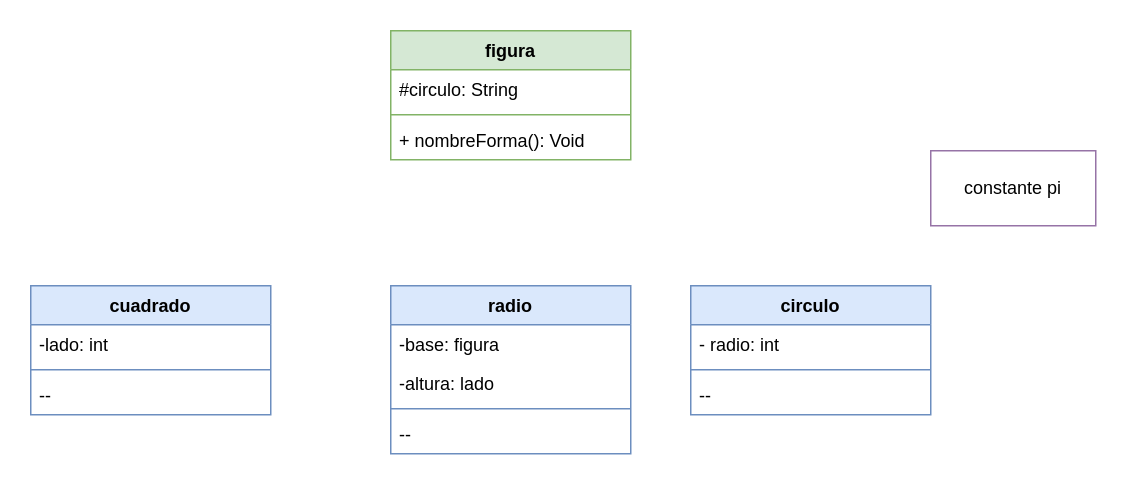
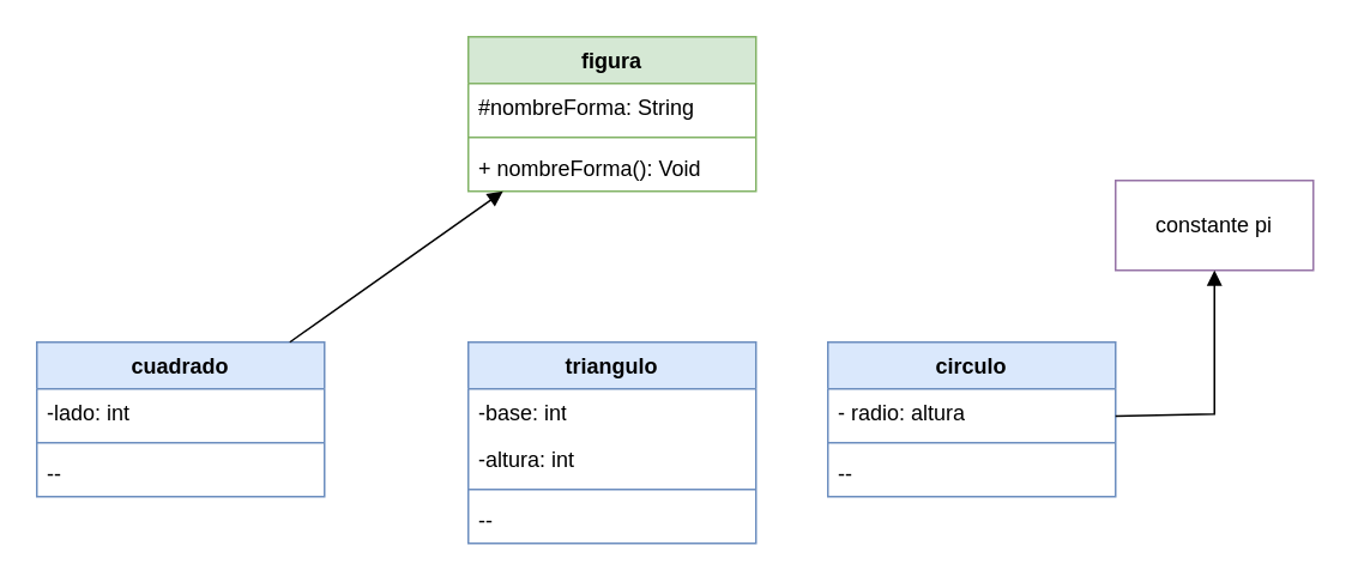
  <mxCell id="0" />
  <mxCell id="1" parent="0" />
  <mxCell id="2" value="figura&lt;br&gt;" style="swimlane;fontStyle=1;align=center;verticalAlign=top;childLayout=stackLayout;horizontal=1;startSize=26;horizontalStack=0;resizeParent=1;resizeParentMax=0;resizeLast=0;collapsible=1;marginBottom=0;whiteSpace=wrap;html=1;fillColor=#d5e8d4;strokeColor=#82b366;" vertex="1" parent="1"><mxGeometry x="260" y="20" width="160" height="86" as="geometry" /></mxCell>
- <mxCell id="3" value="#circulo: String" style="text;strokeColor=none;fillColor=none;align=left;verticalAlign=top;spacingLeft=4;spacingRight=4;overflow=hidden;rotatable=0;points=[[0,0.5],[1,0.5]];portConstraint=eastwest;whiteSpace=wrap;html=1;" vertex="1" parent="2"><mxGeometry y="26" width="160" height="26" as="geometry" /></mxCell>
+ <mxCell id="3" value="#nombreForma: String" style="text;strokeColor=none;fillColor=none;align=left;verticalAlign=top;spacingLeft=4;spacingRight=4;overflow=hidden;rotatable=0;points=[[0,0.5],[1,0.5]];portConstraint=eastwest;whiteSpace=wrap;html=1;" vertex="1" parent="2"><mxGeometry y="26" width="160" height="26" as="geometry" /></mxCell>
  <mxCell id="4" value="" style="line;strokeWidth=1;fillColor=none;align=left;verticalAlign=middle;spacingTop=-1;spacingLeft=3;spacingRight=3;rotatable=0;labelPosition=right;points=[];portConstraint=eastwest;strokeColor=inherit;" vertex="1" parent="2"><mxGeometry y="52" width="160" height="8" as="geometry" /></mxCell>
  <mxCell id="5" value="+ nombreForma(): Void" style="text;strokeColor=none;fillColor=none;align=left;verticalAlign=top;spacingLeft=4;spacingRight=4;overflow=hidden;rotatable=0;points=[[0,0.5],[1,0.5]];portConstraint=eastwest;whiteSpace=wrap;html=1;" vertex="1" parent="2"><mxGeometry y="60" width="160" height="26" as="geometry" /></mxCell>
  <mxCell id="6" value="cuadrado" style="swimlane;fontStyle=1;align=center;verticalAlign=top;childLayout=stackLayout;horizontal=1;startSize=26;horizontalStack=0;resizeParent=1;resizeParentMax=0;resizeLast=0;collapsible=1;marginBottom=0;whiteSpace=wrap;html=1;fillColor=#dae8fc;strokeColor=#6c8ebf;" vertex="1" parent="1"><mxGeometry x="20" y="190" width="160" height="86" as="geometry" /></mxCell>
  <mxCell id="7" value="-lado: int&amp;nbsp;" style="text;strokeColor=none;fillColor=none;align=left;verticalAlign=top;spacingLeft=4;spacingRight=4;overflow=hidden;rotatable=0;points=[[0,0.5],[1,0.5]];portConstraint=eastwest;whiteSpace=wrap;html=1;" vertex="1" parent="6"><mxGeometry y="26" width="160" height="26" as="geometry" /></mxCell>
  <mxCell id="8" value="" style="line;strokeWidth=1;fillColor=none;align=left;verticalAlign=middle;spacingTop=-1;spacingLeft=3;spacingRight=3;rotatable=0;labelPosition=right;points=[];portConstraint=eastwest;strokeColor=inherit;" vertex="1" parent="6"><mxGeometry y="52" width="160" height="8" as="geometry" /></mxCell>
  <mxCell id="9" value="--" style="text;strokeColor=none;fillColor=none;align=left;verticalAlign=top;spacingLeft=4;spacingRight=4;overflow=hidden;rotatable=0;points=[[0,0.5],[1,0.5]];portConstraint=eastwest;whiteSpace=wrap;html=1;" vertex="1" parent="6"><mxGeometry y="60" width="160" height="26" as="geometry" /></mxCell>
- <mxCell id="10" value="radio" style="swimlane;fontStyle=1;align=center;verticalAlign=top;childLayout=stackLayout;horizontal=1;startSize=26;horizontalStack=0;resizeParent=1;resizeParentMax=0;resizeLast=0;collapsible=1;marginBottom=0;whiteSpace=wrap;html=1;fillColor=#dae8fc;strokeColor=#6c8ebf;" vertex="1" parent="1"><mxGeometry x="260" y="190" width="160" height="112" as="geometry" /></mxCell>
- <mxCell id="11" value="-base: figura" style="text;strokeColor=none;fillColor=none;align=left;verticalAlign=top;spacingLeft=4;spacingRight=4;overflow=hidden;rotatable=0;points=[[0,0.5],[1,0.5]];portConstraint=eastwest;whiteSpace=wrap;html=1;" vertex="1" parent="10"><mxGeometry y="26" width="160" height="26" as="geometry" /></mxCell>
- <mxCell id="12" value="-altura: lado&amp;nbsp;" style="text;strokeColor=none;fillColor=none;align=left;verticalAlign=top;spacingLeft=4;spacingRight=4;overflow=hidden;rotatable=0;points=[[0,0.5],[1,0.5]];portConstraint=eastwest;whiteSpace=wrap;html=1;" vertex="1" parent="10"><mxGeometry y="52" width="160" height="26" as="geometry" /></mxCell>
+ <mxCell id="10" value="triangulo" style="swimlane;fontStyle=1;align=center;verticalAlign=top;childLayout=stackLayout;horizontal=1;startSize=26;horizontalStack=0;resizeParent=1;resizeParentMax=0;resizeLast=0;collapsible=1;marginBottom=0;whiteSpace=wrap;html=1;fillColor=#dae8fc;strokeColor=#6c8ebf;" vertex="1" parent="1"><mxGeometry x="260" y="190" width="160" height="112" as="geometry" /></mxCell>
+ <mxCell id="11" value="-base: int" style="text;strokeColor=none;fillColor=none;align=left;verticalAlign=top;spacingLeft=4;spacingRight=4;overflow=hidden;rotatable=0;points=[[0,0.5],[1,0.5]];portConstraint=eastwest;whiteSpace=wrap;html=1;" vertex="1" parent="10"><mxGeometry y="26" width="160" height="26" as="geometry" /></mxCell>
+ <mxCell id="12" value="-altura: int&amp;nbsp;" style="text;strokeColor=none;fillColor=none;align=left;verticalAlign=top;spacingLeft=4;spacingRight=4;overflow=hidden;rotatable=0;points=[[0,0.5],[1,0.5]];portConstraint=eastwest;whiteSpace=wrap;html=1;" vertex="1" parent="10"><mxGeometry y="52" width="160" height="26" as="geometry" /></mxCell>
  <mxCell id="13" value="" style="line;strokeWidth=1;fillColor=none;align=left;verticalAlign=middle;spacingTop=-1;spacingLeft=3;spacingRight=3;rotatable=0;labelPosition=right;points=[];portConstraint=eastwest;strokeColor=inherit;" vertex="1" parent="10"><mxGeometry y="78" width="160" height="8" as="geometry" /></mxCell>
  <mxCell id="14" value="--" style="text;strokeColor=none;fillColor=none;align=left;verticalAlign=top;spacingLeft=4;spacingRight=4;overflow=hidden;rotatable=0;points=[[0,0.5],[1,0.5]];portConstraint=eastwest;whiteSpace=wrap;html=1;" vertex="1" parent="10"><mxGeometry y="86" width="160" height="26" as="geometry" /></mxCell>
+ <mxCell id="15" value="" style="html=1;verticalAlign=bottom;endArrow=block;curved=0;rounded=0;" edge="1" parent="1" source="6" target="2"><mxGeometry width="80" relative="1" as="geometry"><mxPoint x="350" y="270" as="sourcePoint" /><mxPoint x="430" y="270" as="targetPoint" /></mxGeometry></mxCell>
  <mxCell id="16" value="circulo" style="swimlane;fontStyle=1;align=center;verticalAlign=top;childLayout=stackLayout;horizontal=1;startSize=26;horizontalStack=0;resizeParent=1;resizeParentMax=0;resizeLast=0;collapsible=1;marginBottom=0;whiteSpace=wrap;html=1;fillColor=#dae8fc;strokeColor=#6c8ebf;" vertex="1" parent="1"><mxGeometry x="460" y="190" width="160" height="86" as="geometry" /></mxCell>
- <mxCell id="17" value="- radio: int&amp;nbsp;" style="text;strokeColor=none;fillColor=none;align=left;verticalAlign=top;spacingLeft=4;spacingRight=4;overflow=hidden;rotatable=0;points=[[0,0.5],[1,0.5]];portConstraint=eastwest;whiteSpace=wrap;html=1;" vertex="1" parent="16"><mxGeometry y="26" width="160" height="26" as="geometry" /></mxCell>
+ <mxCell id="17" value="- radio: altura&amp;nbsp;" style="text;strokeColor=none;fillColor=none;align=left;verticalAlign=top;spacingLeft=4;spacingRight=4;overflow=hidden;rotatable=0;points=[[0,0.5],[1,0.5]];portConstraint=eastwest;whiteSpace=wrap;html=1;" vertex="1" parent="16"><mxGeometry y="26" width="160" height="26" as="geometry" /></mxCell>
  <mxCell id="18" value="" style="line;strokeWidth=1;fillColor=none;align=left;verticalAlign=middle;spacingTop=-1;spacingLeft=3;spacingRight=3;rotatable=0;labelPosition=right;points=[];portConstraint=eastwest;strokeColor=inherit;" vertex="1" parent="16"><mxGeometry y="52" width="160" height="8" as="geometry" /></mxCell>
  <mxCell id="19" value="--" style="text;strokeColor=none;fillColor=none;align=left;verticalAlign=top;spacingLeft=4;spacingRight=4;overflow=hidden;rotatable=0;points=[[0,0.5],[1,0.5]];portConstraint=eastwest;whiteSpace=wrap;html=1;" vertex="1" parent="16"><mxGeometry y="60" width="160" height="26" as="geometry" /></mxCell>
  <mxCell id="20" value="constante pi" style="html=1;whiteSpace=wrap;fillColor=#ffffff;strokeColor=#9673a6;" vertex="1" parent="1"><mxGeometry x="620" y="100" width="110" height="50" as="geometry" /></mxCell>
+ <mxCell id="21" value="" style="html=1;verticalAlign=bottom;endArrow=block;curved=0;rounded=0;" edge="1" parent="1" source="16" target="20"><mxGeometry width="80" relative="1" as="geometry"><mxPoint x="680" y="230" as="sourcePoint" /><mxPoint x="430" y="270" as="targetPoint" /><Array as="points"><mxPoint x="675" y="230" /></Array></mxGeometry></mxCell>
